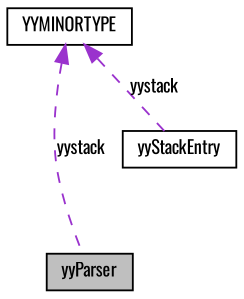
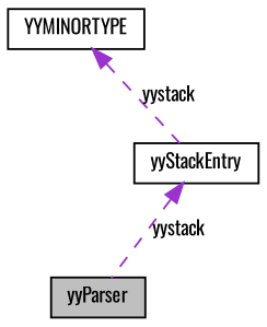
  digraph {
    fontname=Oswald
    node [color=black fillcolor=white fontname=Oswald fontsize=10 shape=record style=filled]
    edge [color=darkorchid3 dir=back fontname=Oswald fontsize=10 labelfontname=FreeSans labelfontsize=10 style=dashed]
    n1 [fillcolor=grey75 fontcolor=black height=0.2 label=yyParser width=0.4]
    n2 [height=0.2 label=yyStackEntry width=0.4]
    n3 [height=0.2 label=YYMINORTYPE width=0.4]
-   n3 -> n1 [label=yystack]
+   n2 -> n1 [label=yystack]
    n3 -> n2 [label=yystack]
  }
